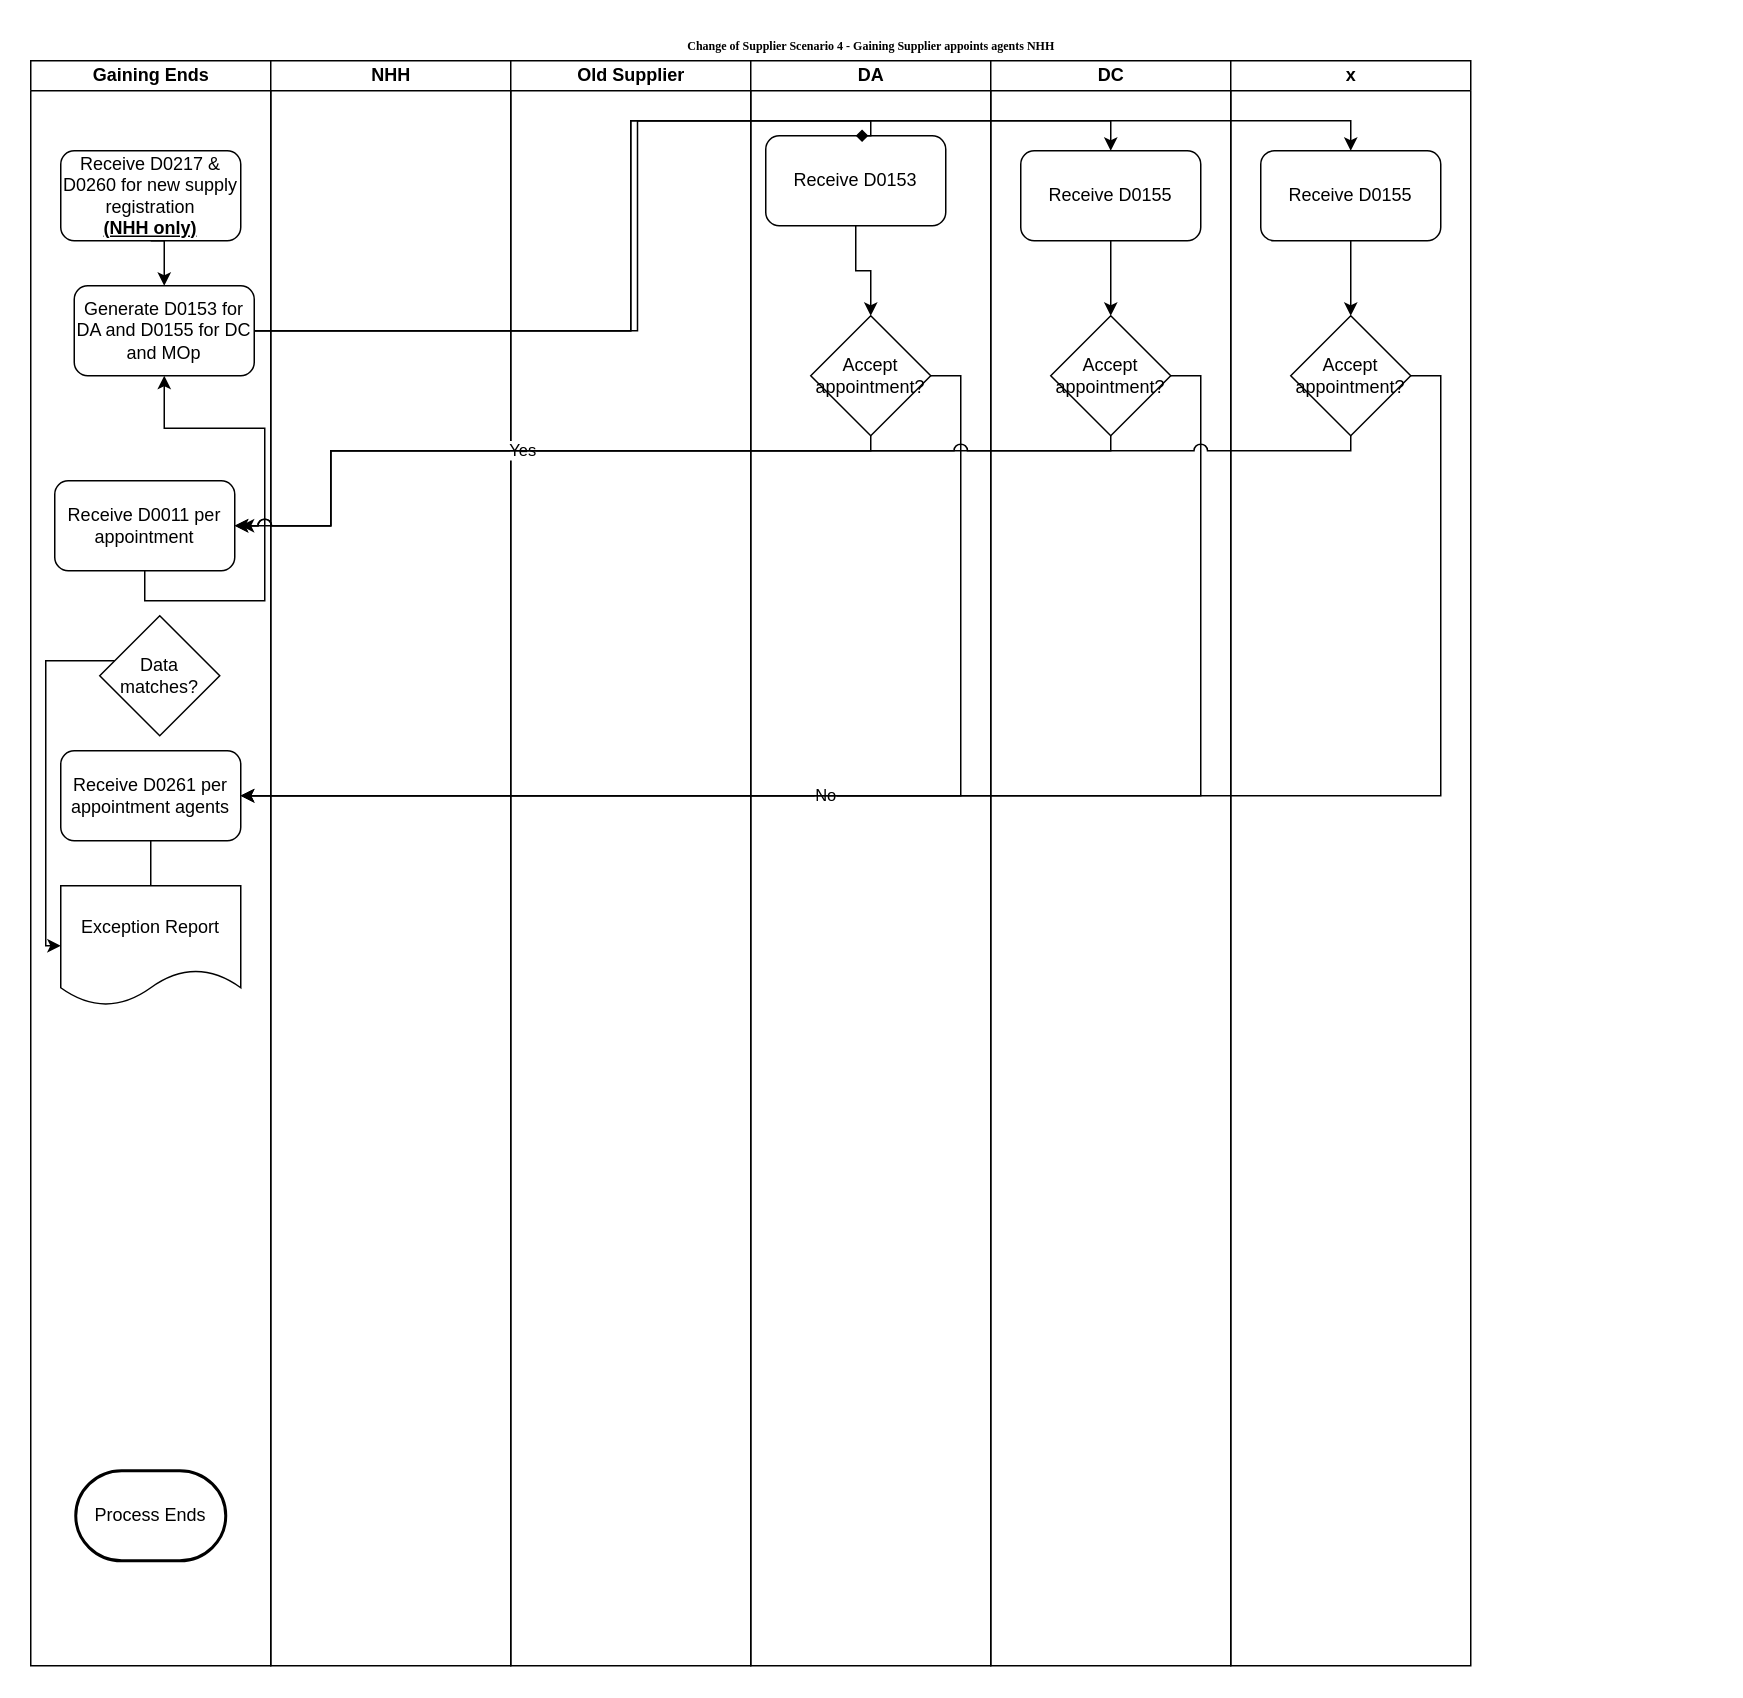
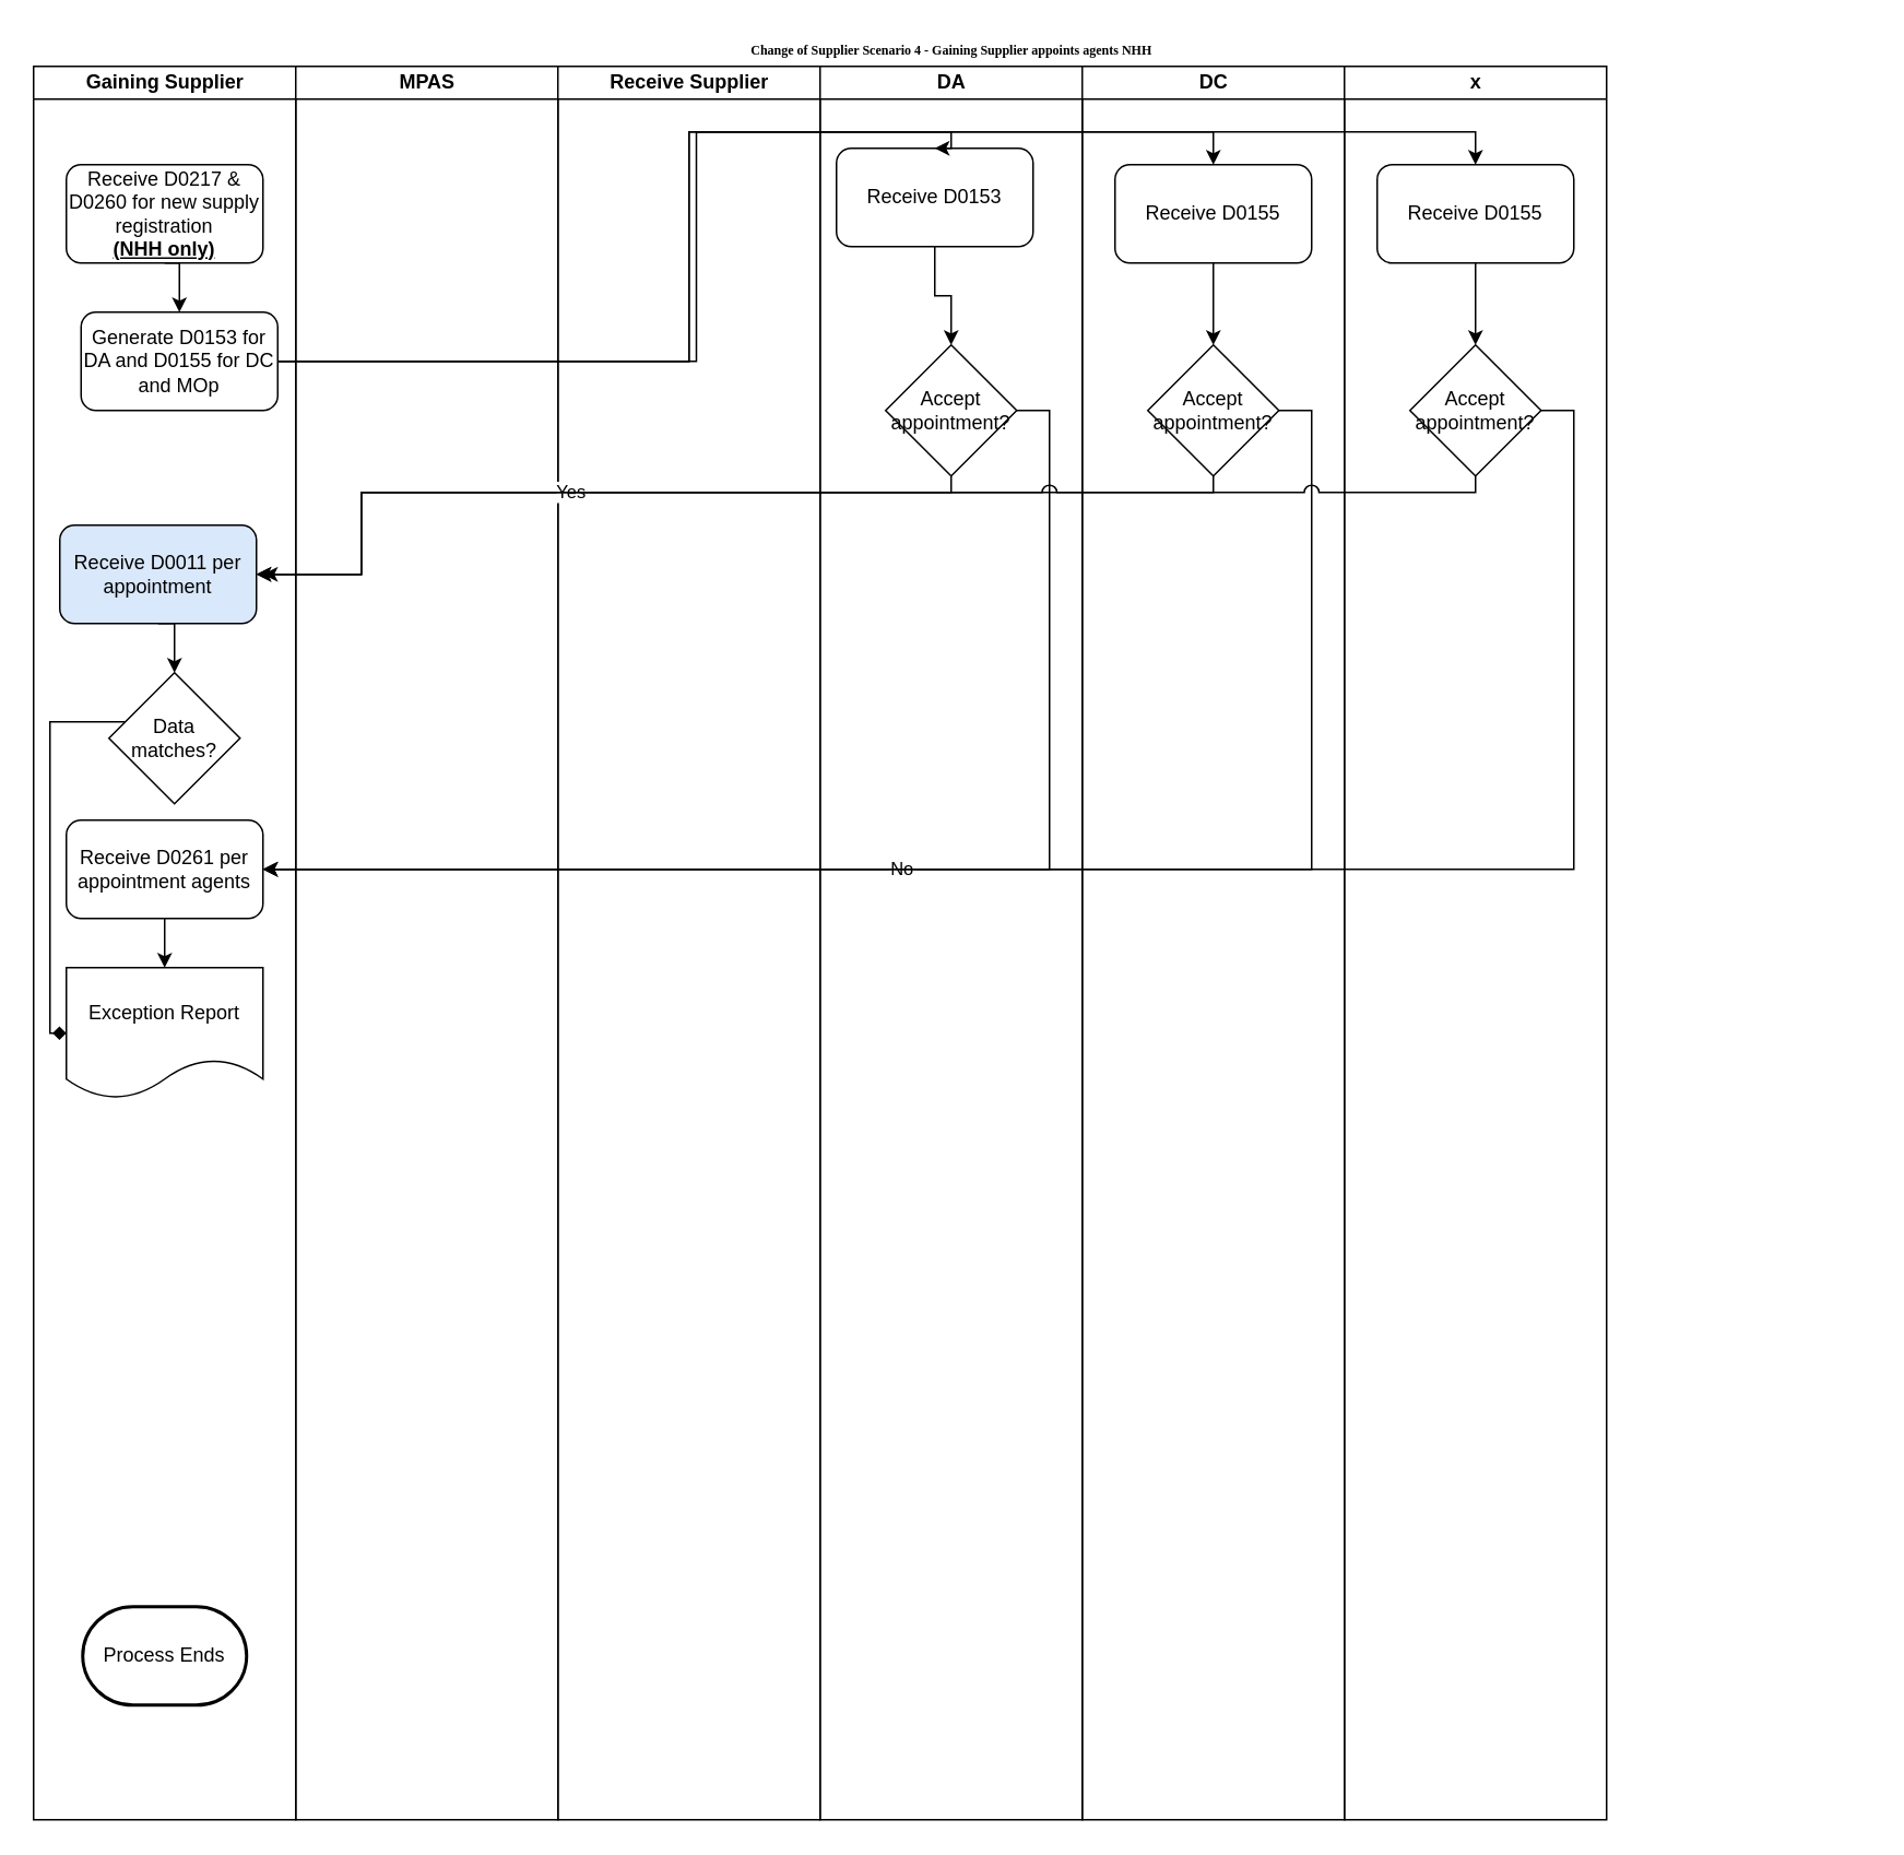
  <mxCell id="0" />
  <mxCell id="1" parent="0" />
  <mxCell id="2" value="Change of Supplier Scenario 4 - Gaining Supplier appoints agents NHH" style="swimlane;html=1;childLayout=stackLayout;startSize=20;rounded=0;shadow=0;labelBackgroundColor=none;strokeColor=none;strokeWidth=1;fillColor=#ffffff;fontFamily=Verdana;fontSize=8;fontColor=#000000;align=center;" parent="1" vertex="1"><mxGeometry x="20" y="20" width="1120" height="1090" as="geometry" /></mxCell>
- <mxCell id="3" value="Gaining Ends" style="swimlane;html=1;startSize=20;" parent="2" vertex="1"><mxGeometry y="20" width="160" height="1070" as="geometry" /></mxCell>
+ <mxCell id="3" value="Gaining Supplier" style="swimlane;html=1;startSize=20;" parent="2" vertex="1"><mxGeometry y="20" width="160" height="1070" as="geometry" /></mxCell>
  <mxCell id="4" style="edgeStyle=orthogonalEdgeStyle;rounded=0;orthogonalLoop=1;jettySize=auto;html=1;exitX=0.5;exitY=1;exitDx=0;exitDy=0;entryX=0.5;entryY=0;entryDx=0;entryDy=0;" parent="3" source="5" target="10" edge="1"><mxGeometry relative="1" as="geometry" /></mxCell>
  <mxCell id="5" value="Receive D0217 &amp;amp; D0260 for new supply registration &lt;br&gt;&lt;b&gt;&lt;u&gt;(NHH only)&lt;/u&gt;&lt;/b&gt;" style="rounded=1;whiteSpace=wrap;html=1;" parent="3" vertex="1"><mxGeometry x="20" y="60" width="120" height="60" as="geometry" /></mxCell>
  <mxCell id="6" style="edgeStyle=orthogonalEdgeStyle;rounded=0;orthogonalLoop=1;jettySize=auto;html=1;exitX=0.5;exitY=1;exitDx=0;exitDy=0;" parent="3" edge="1"><mxGeometry relative="1" as="geometry"><mxPoint x="80" y="800" as="sourcePoint" /><mxPoint x="80" y="800" as="targetPoint" /></mxGeometry></mxCell>
  <mxCell id="7" value="Process Ends" style="strokeWidth=2;html=1;shape=mxgraph.flowchart.terminator;whiteSpace=wrap;" parent="3" vertex="1"><mxGeometry x="30" y="940" width="100" height="60" as="geometry" /></mxCell>
- <mxCell id="8" style="edgeStyle=orthogonalEdgeStyle;rounded=0;orthogonalLoop=1;jettySize=auto;html=1;exitX=0.5;exitY=1;exitDx=0;exitDy=0;" edge="1" parent="3" source="9" target="10"><mxGeometry relative="1" as="geometry" /></mxCell>
- <mxCell id="9" value="Receive D0011 per appointment" style="rounded=1;whiteSpace=wrap;html=1;" parent="3" vertex="1"><mxGeometry x="16" y="280" width="120" height="60" as="geometry" /></mxCell>
+ <mxCell id="8" style="edgeStyle=orthogonalEdgeStyle;rounded=0;orthogonalLoop=1;jettySize=auto;html=1;exitX=0.5;exitY=1;exitDx=0;exitDy=0;entryX=0.5;entryY=0;entryDx=0;entryDy=0;" edge="1" parent="3" source="9" target="15"><mxGeometry relative="1" as="geometry" /></mxCell>
+ <mxCell id="9" value="Receive D0011 per appointment" style="rounded=1;whiteSpace=wrap;html=1;fillColor=#dae8fc;" parent="3" vertex="1"><mxGeometry x="16" y="280" width="120" height="60" as="geometry" /></mxCell>
  <mxCell id="10" value="Generate D0153 for DA and D0155 for DC and MOp" style="rounded=1;whiteSpace=wrap;html=1;" parent="3" vertex="1"><mxGeometry x="29" y="150" width="120" height="60" as="geometry" /></mxCell>
- <mxCell id="11" style="edgeStyle=orthogonalEdgeStyle;rounded=0;jumpStyle=arc;jumpSize=9;orthogonalLoop=1;jettySize=auto;html=1;exitX=0.5;exitY=1;exitDx=0;exitDy=0;entryX=0.5;entryY=0;entryDx=0;entryDy=0;endArrow=none;" parent="3" source="12" target="13" edge="1"><mxGeometry relative="1" as="geometry" /></mxCell>
+ <mxCell id="11" style="edgeStyle=orthogonalEdgeStyle;rounded=0;jumpStyle=arc;jumpSize=9;orthogonalLoop=1;jettySize=auto;html=1;exitX=0.5;exitY=1;exitDx=0;exitDy=0;entryX=0.5;entryY=0;entryDx=0;entryDy=0;" parent="3" source="12" target="13" edge="1"><mxGeometry relative="1" as="geometry" /></mxCell>
  <mxCell id="12" value="Receive D0261 per appointment agents" style="rounded=1;whiteSpace=wrap;html=1;" parent="3" vertex="1"><mxGeometry x="20" y="460" width="120" height="60" as="geometry" /></mxCell>
  <mxCell id="13" value="Exception Report" style="shape=document;whiteSpace=wrap;html=1;boundedLbl=1;" parent="3" vertex="1"><mxGeometry x="20" y="550" width="120" height="80" as="geometry" /></mxCell>
- <mxCell id="14" style="edgeStyle=orthogonalEdgeStyle;rounded=0;orthogonalLoop=1;jettySize=auto;html=1;entryX=0;entryY=0.5;entryDx=0;entryDy=0;" edge="1" parent="3" source="15" target="13"><mxGeometry relative="1" as="geometry"><Array as="points"><mxPoint x="10" y="400" /><mxPoint x="10" y="590" /></Array></mxGeometry></mxCell>
+ <mxCell id="14" style="edgeStyle=orthogonalEdgeStyle;rounded=0;orthogonalLoop=1;jettySize=auto;html=1;entryX=0;entryY=0.5;entryDx=0;entryDy=0;endArrow=diamond;" edge="1" parent="3" source="15" target="13"><mxGeometry relative="1" as="geometry"><Array as="points"><mxPoint x="10" y="400" /><mxPoint x="10" y="590" /></Array></mxGeometry></mxCell>
  <mxCell id="15" value="Data matches?" style="rhombus;whiteSpace=wrap;html=1;" vertex="1" parent="3"><mxGeometry x="46" y="370" width="80" height="80" as="geometry" /></mxCell>
- <mxCell id="16" value="NHH" style="swimlane;html=1;startSize=20;" parent="2" vertex="1"><mxGeometry x="160" y="20" width="160" height="1070" as="geometry" /></mxCell>
- <mxCell id="17" value="Old Supplier" style="swimlane;html=1;startSize=20;" parent="2" vertex="1"><mxGeometry x="320" y="20" width="160" height="1070" as="geometry" /></mxCell>
+ <mxCell id="16" value="MPAS" style="swimlane;html=1;startSize=20;" parent="2" vertex="1"><mxGeometry x="160" y="20" width="160" height="1070" as="geometry" /></mxCell>
+ <mxCell id="17" value="Receive Supplier" style="swimlane;html=1;startSize=20;" parent="2" vertex="1"><mxGeometry x="320" y="20" width="160" height="1070" as="geometry" /></mxCell>
  <mxCell id="18" value="DA" style="swimlane;html=1;startSize=20;" parent="2" vertex="1"><mxGeometry x="480" y="20" width="160" height="1070" as="geometry" /></mxCell>
  <mxCell id="19" style="edgeStyle=orthogonalEdgeStyle;rounded=0;orthogonalLoop=1;jettySize=auto;html=1;exitX=0.5;exitY=1;exitDx=0;exitDy=0;" parent="18" source="20" target="21" edge="1"><mxGeometry relative="1" as="geometry" /></mxCell>
  <mxCell id="20" value="Receive D0153" style="rounded=1;whiteSpace=wrap;html=1;" parent="18" vertex="1"><mxGeometry x="10" y="50" width="120" height="60" as="geometry" /></mxCell>
  <mxCell id="21" value="Accept appointment?" style="rhombus;whiteSpace=wrap;html=1;" parent="18" vertex="1"><mxGeometry x="40" y="170" width="80" height="80" as="geometry" /></mxCell>
  <mxCell id="22" value="DC" style="swimlane;html=1;startSize=20;" parent="2" vertex="1"><mxGeometry x="640" y="20" width="160" height="1070" as="geometry" /></mxCell>
  <mxCell id="23" style="edgeStyle=orthogonalEdgeStyle;rounded=0;orthogonalLoop=1;jettySize=auto;html=1;exitX=0.5;exitY=1;exitDx=0;exitDy=0;" parent="22" source="24" target="25" edge="1"><mxGeometry relative="1" as="geometry" /></mxCell>
  <mxCell id="24" value="Receive D0155" style="rounded=1;whiteSpace=wrap;html=1;" parent="22" vertex="1"><mxGeometry x="20" y="60" width="120" height="60" as="geometry" /></mxCell>
  <mxCell id="25" value="Accept appointment?" style="rhombus;whiteSpace=wrap;html=1;" parent="22" vertex="1"><mxGeometry x="40" y="170" width="80" height="80" as="geometry" /></mxCell>
  <mxCell id="26" value="x" style="swimlane;html=1;startSize=20;" parent="2" vertex="1"><mxGeometry x="800" y="20" width="160" height="1070" as="geometry" /></mxCell>
  <mxCell id="27" style="edgeStyle=orthogonalEdgeStyle;rounded=0;orthogonalLoop=1;jettySize=auto;html=1;exitX=0.5;exitY=1;exitDx=0;exitDy=0;" parent="26" source="28" target="29" edge="1"><mxGeometry relative="1" as="geometry" /></mxCell>
  <mxCell id="28" value="Receive D0155" style="rounded=1;whiteSpace=wrap;html=1;" parent="26" vertex="1"><mxGeometry x="20" y="60" width="120" height="60" as="geometry" /></mxCell>
  <mxCell id="29" value="Accept appointment?" style="rhombus;whiteSpace=wrap;html=1;" parent="26" vertex="1"><mxGeometry x="40" y="170" width="80" height="80" as="geometry" /></mxCell>
- <mxCell id="30" style="edgeStyle=orthogonalEdgeStyle;rounded=0;orthogonalLoop=1;jettySize=auto;html=1;exitX=1;exitY=0.5;exitDx=0;exitDy=0;entryX=0.5;entryY=0;entryDx=0;entryDy=0;endArrow=diamond;" parent="2" source="10" target="20" edge="1"><mxGeometry relative="1" as="geometry"><Array as="points"><mxPoint x="400" y="200" /><mxPoint x="400" y="60" /><mxPoint x="560" y="60" /></Array></mxGeometry></mxCell>
+ <mxCell id="30" style="edgeStyle=orthogonalEdgeStyle;rounded=0;orthogonalLoop=1;jettySize=auto;html=1;exitX=1;exitY=0.5;exitDx=0;exitDy=0;entryX=0.5;entryY=0;entryDx=0;entryDy=0;" parent="2" source="10" target="20" edge="1"><mxGeometry relative="1" as="geometry"><Array as="points"><mxPoint x="400" y="200" /><mxPoint x="400" y="60" /><mxPoint x="560" y="60" /></Array></mxGeometry></mxCell>
  <mxCell id="31" style="edgeStyle=orthogonalEdgeStyle;rounded=0;orthogonalLoop=1;jettySize=auto;html=1;exitX=1;exitY=0.5;exitDx=0;exitDy=0;entryX=0.5;entryY=0;entryDx=0;entryDy=0;" parent="2" source="10" target="24" edge="1"><mxGeometry relative="1" as="geometry" /></mxCell>
  <mxCell id="32" style="edgeStyle=orthogonalEdgeStyle;rounded=0;orthogonalLoop=1;jettySize=auto;html=1;exitX=1;exitY=0.5;exitDx=0;exitDy=0;entryX=0.5;entryY=0;entryDx=0;entryDy=0;" parent="2" source="10" target="28" edge="1"><mxGeometry relative="1" as="geometry"><Array as="points"><mxPoint x="400" y="200" /><mxPoint x="400" y="60" /><mxPoint x="880" y="60" /></Array></mxGeometry></mxCell>
  <mxCell id="33" value="Yes" style="edgeStyle=orthogonalEdgeStyle;rounded=0;orthogonalLoop=1;jettySize=auto;html=1;exitX=0.5;exitY=1;exitDx=0;exitDy=0;entryX=1;entryY=0.5;entryDx=0;entryDy=0;" parent="2" source="21" target="9" edge="1"><mxGeometry relative="1" as="geometry"><Array as="points"><mxPoint x="560" y="280" /><mxPoint x="200" y="280" /><mxPoint x="200" y="330" /></Array></mxGeometry></mxCell>
  <mxCell id="34" style="edgeStyle=orthogonalEdgeStyle;rounded=0;orthogonalLoop=1;jettySize=auto;html=1;exitX=0.5;exitY=1;exitDx=0;exitDy=0;entryX=1;entryY=0.5;entryDx=0;entryDy=0;jumpStyle=arc;jumpSize=9;" parent="2" source="25" target="9" edge="1"><mxGeometry relative="1" as="geometry"><Array as="points"><mxPoint x="720" y="280" /><mxPoint x="200" y="280" /><mxPoint x="200" y="330" /></Array></mxGeometry></mxCell>
  <mxCell id="35" value="No" style="edgeStyle=orthogonalEdgeStyle;rounded=0;orthogonalLoop=1;jettySize=auto;html=1;exitX=1;exitY=0.5;exitDx=0;exitDy=0;entryX=1;entryY=0.5;entryDx=0;entryDy=0;jumpStyle=none;jumpSize=9;" parent="2" source="21" target="12" edge="1"><mxGeometry relative="1" as="geometry" /></mxCell>
  <mxCell id="36" style="edgeStyle=orthogonalEdgeStyle;rounded=0;jumpStyle=arc;jumpSize=9;orthogonalLoop=1;jettySize=auto;html=1;exitX=1;exitY=0.5;exitDx=0;exitDy=0;entryX=1;entryY=0.5;entryDx=0;entryDy=0;" parent="2" source="25" target="12" edge="1"><mxGeometry relative="1" as="geometry" /></mxCell>
  <mxCell id="37" style="edgeStyle=orthogonalEdgeStyle;rounded=0;jumpStyle=arc;jumpSize=9;orthogonalLoop=1;jettySize=auto;html=1;exitX=1;exitY=0.5;exitDx=0;exitDy=0;entryX=1;entryY=0.5;entryDx=0;entryDy=0;" parent="2" source="29" edge="1" target="12"><mxGeometry relative="1" as="geometry"><mxPoint x="140" y="420" as="targetPoint" /><Array as="points"><mxPoint x="940" y="230" /><mxPoint x="940" y="510" /></Array></mxGeometry></mxCell>
  <mxCell id="38" style="edgeStyle=orthogonalEdgeStyle;rounded=0;orthogonalLoop=1;jettySize=auto;html=1;exitX=0.5;exitY=1;exitDx=0;exitDy=0;jumpStyle=arc;jumpSize=9;" parent="1" source="29" edge="1"><mxGeometry relative="1" as="geometry"><mxPoint x="160" y="350" as="targetPoint" /><Array as="points"><mxPoint x="900" y="300" /><mxPoint x="220" y="300" /><mxPoint x="220" y="350" /></Array></mxGeometry></mxCell>
